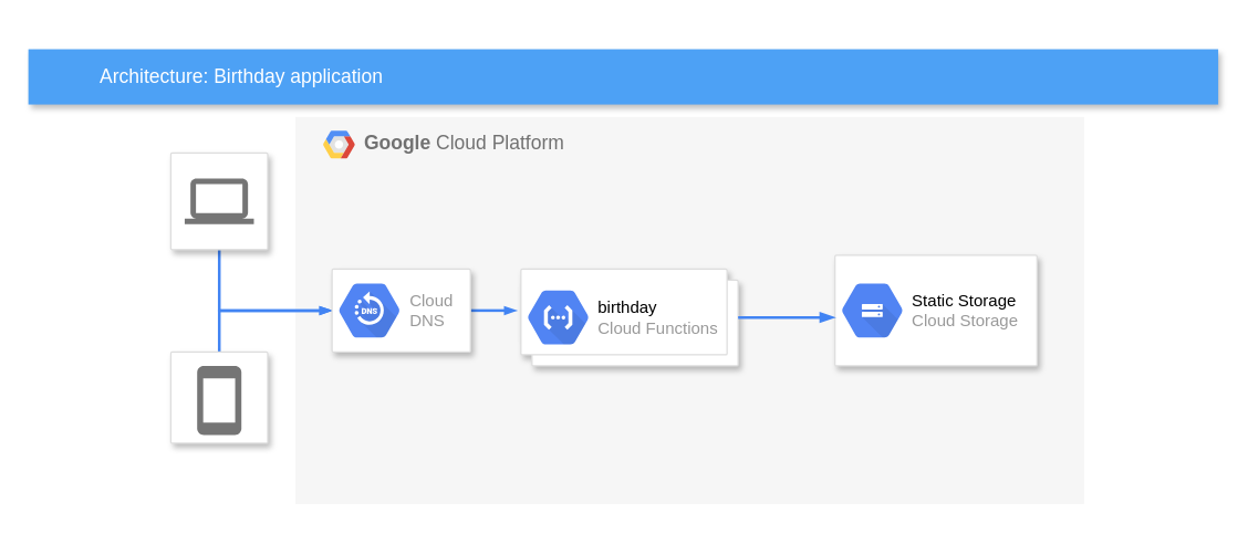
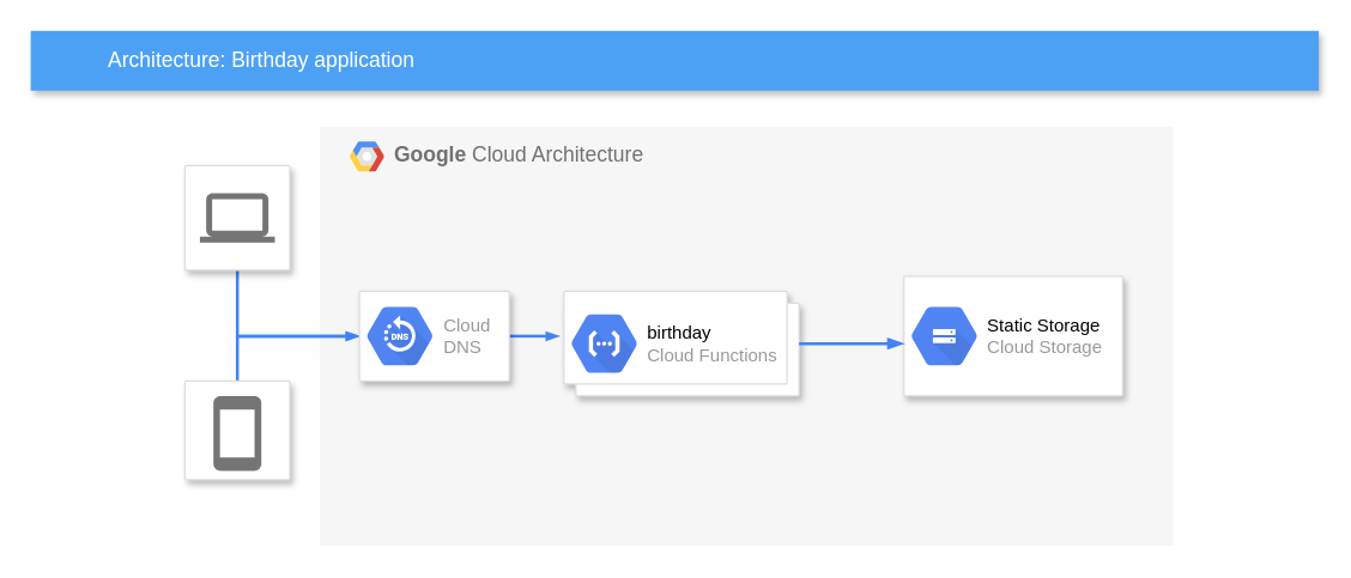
  <mxCell id="0" />
  <mxCell id="1" parent="0" />
- <mxCell id="2" value="&lt;b&gt;Google &lt;/b&gt;Cloud Platform" style="fillColor=#F6F6F6;strokeColor=none;shadow=0;gradientColor=none;fontSize=14;align=left;spacing=10;fontColor=#717171;9E9E9E;verticalAlign=top;spacingTop=-4;fontStyle=0;spacingLeft=40;html=1;" parent="1" vertex="1"><mxGeometry x="213" y="84" width="570" height="280" as="geometry" /></mxCell>
+ <mxCell id="2" value="&lt;b&gt;Google &lt;/b&gt;Cloud Architecture" style="fillColor=#F6F6F6;strokeColor=none;shadow=0;gradientColor=none;fontSize=14;align=left;spacing=10;fontColor=#717171;9E9E9E;verticalAlign=top;spacingTop=-4;fontStyle=0;spacingLeft=40;html=1;" parent="1" vertex="1"><mxGeometry x="213" y="84" width="570" height="280" as="geometry" /></mxCell>
  <mxCell id="3" value="" style="shape=mxgraph.gcp2.google_cloud_platform;fillColor=#F6F6F6;strokeColor=none;shadow=0;gradientColor=none;" parent="2" vertex="1"><mxGeometry width="23" height="20" relative="1" as="geometry"><mxPoint x="20" y="10" as="offset" /></mxGeometry></mxCell>
  <mxCell id="4" value="" style="strokeColor=#dddddd;fillColor=#ffffff;shadow=1;strokeWidth=1;rounded=1;absoluteArcSize=1;arcSize=2;fontSize=10;fontColor=#000000;align=left;html=1;" parent="2" vertex="1"><mxGeometry x="390" y="100" width="146" height="80" as="geometry" /></mxCell>
  <mxCell id="5" value="&lt;font color=&quot;#000000&quot;&gt;Static Storage&lt;/font&gt;&lt;br&gt;Cloud Storage" style="dashed=0;connectable=0;html=1;fillColor=#5184F3;strokeColor=none;shape=mxgraph.gcp2.cloud_storage;part=1;labelPosition=right;verticalLabelPosition=middle;align=left;verticalAlign=middle;spacingLeft=5;fontColor=#999999;fontSize=12;" parent="4" vertex="1"><mxGeometry y="0.5" width="44" height="39" relative="1" as="geometry"><mxPoint x="5" y="-19.5" as="offset" /></mxGeometry></mxCell>
  <mxCell id="6" value="" style="strokeColor=#dddddd;fillColor=#ffffff;shadow=1;strokeWidth=1;rounded=1;absoluteArcSize=1;arcSize=2;fontSize=10;fontColor=#000000;align=left;html=1;" vertex="1" parent="2"><mxGeometry x="164" y="119.833" width="146" height="39.905" as="geometry" /></mxCell>
  <mxCell id="7" value="&lt;font color=&quot;#000000&quot;&gt;Static Storage&lt;/font&gt;&lt;br&gt;Cloud Storage" style="dashed=0;connectable=0;html=1;fillColor=#5184F3;strokeColor=none;shape=mxgraph.gcp2.cloud_storage;part=1;labelPosition=right;verticalLabelPosition=middle;align=left;verticalAlign=middle;spacingLeft=5;fontColor=#999999;fontSize=12;" vertex="1" parent="6"><mxGeometry y="0.5" width="44" height="39" relative="1" as="geometry"><mxPoint x="5" y="-19.5" as="offset" /></mxGeometry></mxCell>
  <mxCell id="8" value="" style="shape=mxgraph.gcp2.doubleRect;strokeColor=#dddddd;fillColor=#ffffff;shadow=1;strokeWidth=1;" vertex="1" parent="2"><mxGeometry x="163" y="110" width="157" height="70" as="geometry" /></mxCell>
  <mxCell id="9" value="&lt;font color=&quot;#000000&quot;&gt;birthday&lt;/font&gt;&lt;br&gt;Cloud Functions" style="dashed=0;connectable=0;html=1;fillColor=#5184F3;strokeColor=none;shape=mxgraph.gcp2.cloud_functions;part=1;labelPosition=right;verticalLabelPosition=middle;align=left;verticalAlign=middle;spacingLeft=5;fontColor=#999999;fontSize=12;" vertex="1" parent="8"><mxGeometry y="0.5" width="44" height="39" relative="1" as="geometry"><mxPoint x="5" y="-19.5" as="offset" /></mxGeometry></mxCell>
  <mxCell id="10" style="edgeStyle=orthogonalEdgeStyle;rounded=0;elbow=vertical;html=1;labelBackgroundColor=none;startFill=0;endArrow=blockThin;endFill=1;jettySize=auto;orthogonalLoop=1;strokeColor=#4284F3;strokeWidth=2;fontSize=12;fontColor=#000000;align=center;dashed=0;startArrow=none;exitX=1;exitY=0.5;exitDx=0;exitDy=0;" parent="1" source="8" edge="1"><mxGeometry relative="1" as="geometry"><mxPoint x="519.5" y="224" as="sourcePoint" /><mxPoint x="603" y="229" as="targetPoint" /><Array as="points"><mxPoint x="603" y="229" /></Array></mxGeometry></mxCell>
  <mxCell id="11" style="edgeStyle=orthogonalEdgeStyle;rounded=0;html=1;labelBackgroundColor=none;startFill=1;startSize=4;endArrow=blockThin;endFill=1;endSize=4;jettySize=auto;orthogonalLoop=1;strokeColor=#4284F3;strokeWidth=2;fontSize=12;fontColor=#000000;align=center;dashed=0;" parent="1" source="12" target="19" edge="1"><mxGeometry relative="1" as="geometry"><Array as="points"><mxPoint x="158" y="224" /></Array></mxGeometry></mxCell>
  <mxCell id="12" value="" style="strokeColor=#dddddd;fillColor=#ffffff;shadow=1;strokeWidth=1;rounded=1;absoluteArcSize=1;arcSize=2;labelPosition=center;verticalLabelPosition=middle;align=center;verticalAlign=bottom;spacingLeft=0;fontColor=#999999;fontSize=12;whiteSpace=wrap;spacingBottom=2;html=1;" parent="1" vertex="1"><mxGeometry x="123" y="110" width="70" height="70" as="geometry" /></mxCell>
  <mxCell id="13" value="" style="dashed=0;connectable=0;html=1;fillColor=#757575;strokeColor=none;shape=mxgraph.gcp2.laptop;part=1;" parent="12" vertex="1"><mxGeometry x="0.5" width="50" height="33" relative="1" as="geometry"><mxPoint x="-25" y="18.5" as="offset" /></mxGeometry></mxCell>
- <mxCell id="14" value="Architecture: Birthday application" style="fillColor=#4DA1F5;strokeColor=none;shadow=1;gradientColor=none;fontSize=14;align=left;spacingLeft=50;fontColor=#ffffff;html=1;" parent="1" vertex="1"><mxGeometry x="20" y="35" width="860" height="40" as="geometry" /></mxCell>
+ <mxCell id="14" value="Architecture: Birthday application" style="fillColor=#4DA1F5;strokeColor=none;shadow=1;gradientColor=none;fontSize=14;align=left;spacingLeft=50;fontColor=#ffffff;html=1;" parent="1" vertex="1"><mxGeometry x="20" y="20" width="860" height="40" as="geometry" /></mxCell>
  <mxCell id="15" style="edgeStyle=orthogonalEdgeStyle;rounded=0;html=1;labelBackgroundColor=none;startFill=1;startSize=4;endArrow=blockThin;endFill=1;endSize=4;jettySize=auto;orthogonalLoop=1;strokeColor=#4284F3;strokeWidth=2;fontSize=12;fontColor=#000000;align=center;dashed=0;" parent="1" source="16" target="19" edge="1"><mxGeometry relative="1" as="geometry"><Array as="points"><mxPoint x="158" y="224" /></Array></mxGeometry></mxCell>
  <mxCell id="16" value="" style="strokeColor=#dddddd;fillColor=#ffffff;shadow=1;strokeWidth=1;rounded=1;absoluteArcSize=1;arcSize=2;labelPosition=center;verticalLabelPosition=middle;align=center;verticalAlign=bottom;spacingLeft=0;fontColor=#999999;fontSize=12;whiteSpace=wrap;spacingBottom=2;html=1;" parent="1" vertex="1"><mxGeometry x="123" y="254" width="70" height="66" as="geometry" /></mxCell>
  <mxCell id="17" value="" style="dashed=0;connectable=0;html=1;fillColor=#757575;strokeColor=none;shape=mxgraph.gcp2.phone;part=1;" parent="16" vertex="1"><mxGeometry x="0.5" width="32" height="50" relative="1" as="geometry"><mxPoint x="-16" y="10" as="offset" /></mxGeometry></mxCell>
  <mxCell id="18" style="edgeStyle=elbowEdgeStyle;rounded=0;elbow=vertical;html=1;labelBackgroundColor=none;startFill=1;startSize=4;endArrow=blockThin;endFill=1;endSize=4;jettySize=auto;orthogonalLoop=1;strokeColor=#4284F3;strokeWidth=2;fontSize=12;fontColor=#000000;align=center;dashed=0;" parent="1" source="19" edge="1"><mxGeometry relative="1" as="geometry"><mxPoint x="373" y="224" as="targetPoint" /></mxGeometry></mxCell>
  <mxCell id="19" value="" style="strokeColor=#dddddd;fillColor=#ffffff;shadow=1;strokeWidth=1;rounded=1;absoluteArcSize=1;arcSize=2;fontSize=10;fontColor=#000000;align=left;html=1;" parent="1" vertex="1"><mxGeometry x="239.5" y="194" width="100" height="60" as="geometry" /></mxCell>
  <mxCell id="20" value="Cloud &#10;DNS" style="dashed=0;connectable=0;html=1;fillColor=#5184F3;strokeColor=none;shape=mxgraph.gcp2.cloud_dns;part=1;labelPosition=right;verticalLabelPosition=middle;align=left;verticalAlign=middle;spacingLeft=5;fontColor=#999999;fontSize=12;" parent="19" vertex="1"><mxGeometry y="0.5" width="44" height="39" relative="1" as="geometry"><mxPoint x="5" y="-19.5" as="offset" /></mxGeometry></mxCell>
